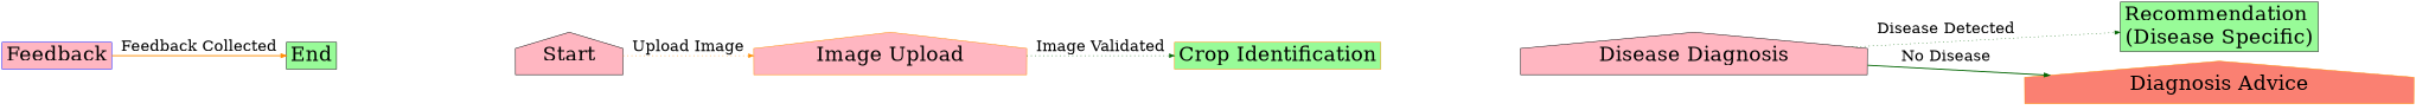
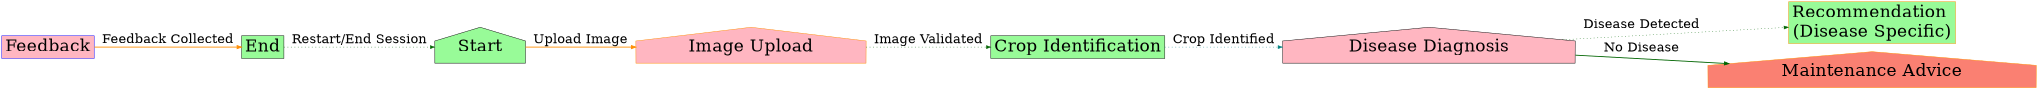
  digraph {
    rankdir=LR
    node [color=black fillcolor=lightpink fontsize=40 shape=house style=filled]
    edge [color=darkgreen fontsize=30 style=dotted]
-   n1 [label=Start]
+   n1 [fillcolor=palegreen label=Start]
    n2 [color=darkorange label="Image Upload"]
-   n3 [color=darkorange fillcolor=palegreen label="Crop Identification" shape=box]
+   n3 [fillcolor=palegreen label="Crop Identification" shape=box]
    n4 [label="Disease Diagnosis"]
-   n5 [fillcolor=palegreen label="Recommendation \n(Disease Specific)" shape=box]
-   n6 [color=darkorange fillcolor=salmon label="Diagnosis Advice"]
+   n5 [color=darkorange fillcolor=palegreen label="Recommendation \n(Disease Specific)" shape=box]
+   n6 [color=darkorange fillcolor=salmon label="Maintenance Advice"]
    n7 [color=blue label=Feedback shape=box]
    n8 [fillcolor=palegreen label=End shape=box]
-   n1 -> n2 [color=darkorange label="Upload Image"]
+   n1 -> n2 [color=darkorange label="Upload Image" style=bold]
    n2 -> n3 [label="Image Validated"]
+   n3 -> n4 [color=teal label="Crop Identified"]
    n4 -> n5 [label="Disease Detected"]
    n4 -> n6 [label="No Disease" style=bold]
    n7 -> n8 [color=darkorange label="Feedback Collected" style=bold]
+   n8 -> n1 [label="Restart/End Session"]
  }
